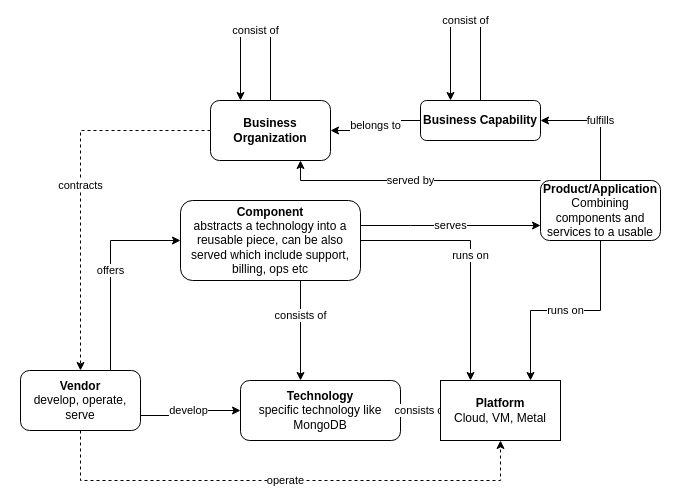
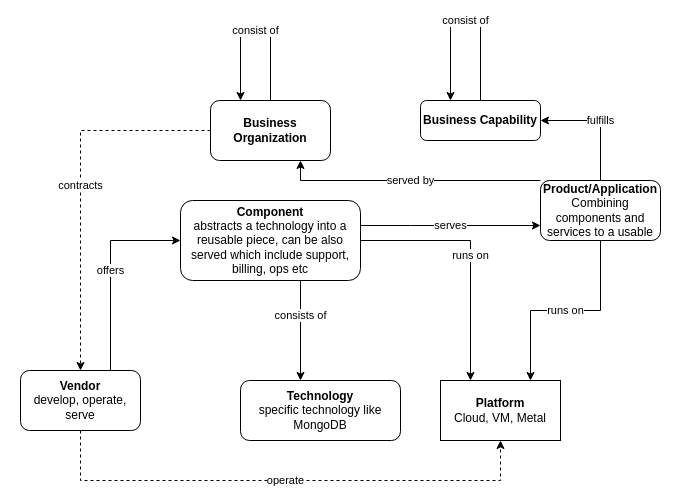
  <mxCell id="0" />
  <mxCell id="1" parent="0" />
  <mxCell id="2" value="&lt;b&gt;Technology&lt;br&gt;&lt;/b&gt;specific technology like MongoDB" style="rounded=1;whiteSpace=wrap;html=1;" parent="1" vertex="1"><mxGeometry x="240" y="380" width="160" height="60" as="geometry" /></mxCell>
  <mxCell id="3" value="consists of" style="edgeStyle=orthogonalEdgeStyle;rounded=0;orthogonalLoop=1;jettySize=auto;html=1;exitX=0.5;exitY=1;exitDx=0;exitDy=0;" parent="1" source="6" target="2" edge="1"><mxGeometry relative="1" as="geometry"><Array as="points"><mxPoint x="300" y="280" /></Array></mxGeometry></mxCell>
  <mxCell id="4" value="serves" style="edgeStyle=orthogonalEdgeStyle;rounded=0;orthogonalLoop=1;jettySize=auto;html=1;entryX=0;entryY=0.75;entryDx=0;entryDy=0;" parent="1" source="6" target="10" edge="1"><mxGeometry relative="1" as="geometry"><Array as="points"><mxPoint x="410" y="225" /><mxPoint x="410" y="225" /></Array></mxGeometry></mxCell>
  <mxCell id="5" value="runs on" style="edgeStyle=orthogonalEdgeStyle;rounded=0;orthogonalLoop=1;jettySize=auto;html=1;entryX=0.25;entryY=0;entryDx=0;entryDy=0;" parent="1" source="6" target="12" edge="1"><mxGeometry relative="1" as="geometry"><Array as="points"><mxPoint x="470" y="240" /></Array></mxGeometry></mxCell>
  <mxCell id="6" value="&lt;b&gt;Component&lt;br&gt;&lt;/b&gt;abstracts a technology into a reusable piece, can be also served which include support, billing, ops etc" style="rounded=1;whiteSpace=wrap;html=1;" parent="1" vertex="1"><mxGeometry x="180" y="200" width="180" height="80" as="geometry" /></mxCell>
  <mxCell id="7" value="runs on" style="edgeStyle=orthogonalEdgeStyle;rounded=0;orthogonalLoop=1;jettySize=auto;html=1;entryX=0.75;entryY=0;entryDx=0;entryDy=0;" parent="1" source="10" target="12" edge="1"><mxGeometry relative="1" as="geometry" /></mxCell>
  <mxCell id="8" value="fulfills" style="edgeStyle=orthogonalEdgeStyle;rounded=0;orthogonalLoop=1;jettySize=auto;html=1;entryX=1;entryY=0.5;entryDx=0;entryDy=0;" parent="1" source="10" target="15" edge="1"><mxGeometry relative="1" as="geometry" /></mxCell>
  <mxCell id="9" value="served by" style="edgeStyle=orthogonalEdgeStyle;rounded=0;orthogonalLoop=1;jettySize=auto;html=1;entryX=0.75;entryY=1;entryDx=0;entryDy=0;" edge="1" parent="1" source="10" target="18"><mxGeometry relative="1" as="geometry"><Array as="points"><mxPoint x="300" y="180" /></Array></mxGeometry></mxCell>
  <mxCell id="10" value="&lt;b&gt;Product/Application&lt;br&gt;&lt;/b&gt;Combining components and services to a usable" style="rounded=1;whiteSpace=wrap;html=1;" parent="1" vertex="1"><mxGeometry x="540" y="180" width="120" height="60" as="geometry" /></mxCell>
- <mxCell id="11" value="consists of" style="edgeStyle=orthogonalEdgeStyle;rounded=0;orthogonalLoop=1;jettySize=auto;html=1;entryX=1;entryY=0.5;entryDx=0;entryDy=0;" parent="1" source="12" target="2" edge="1"><mxGeometry relative="1" as="geometry" /></mxCell>
  <mxCell id="12" value="&lt;b&gt;Platform&lt;br&gt;&lt;/b&gt;Cloud, VM, Metal" style="whiteSpace=wrap;html=1;rounded=0;" parent="1" vertex="1"><mxGeometry x="440" y="380" width="120" height="60" as="geometry" /></mxCell>
  <mxCell id="13" value="consist of" style="edgeStyle=orthogonalEdgeStyle;rounded=0;orthogonalLoop=1;jettySize=auto;html=1;entryX=0.25;entryY=0;entryDx=0;entryDy=0;" parent="1" source="15" target="15" edge="1"><mxGeometry relative="1" as="geometry"><mxPoint x="410" y="80" as="targetPoint" /><Array as="points"><mxPoint x="480" y="20" /><mxPoint x="450" y="20" /></Array></mxGeometry></mxCell>
- <mxCell id="14" value="belongs to" style="edgeStyle=orthogonalEdgeStyle;rounded=0;orthogonalLoop=1;jettySize=auto;html=1;entryX=1;entryY=0.5;entryDx=0;entryDy=0;" parent="1" source="15" target="18" edge="1"><mxGeometry relative="1" as="geometry" /></mxCell>
  <mxCell id="15" value="&lt;b&gt;Business Capability&lt;/b&gt;" style="rounded=1;whiteSpace=wrap;html=1;" parent="1" vertex="1"><mxGeometry x="420" y="100" width="120" height="40" as="geometry" /></mxCell>
  <mxCell id="16" value="consist of" style="edgeStyle=orthogonalEdgeStyle;rounded=0;orthogonalLoop=1;jettySize=auto;html=1;entryX=0.25;entryY=0;entryDx=0;entryDy=0;" parent="1" source="18" target="18" edge="1"><mxGeometry relative="1" as="geometry"><mxPoint x="190" y="40" as="targetPoint" /><Array as="points"><mxPoint x="270" y="30" /><mxPoint x="240" y="30" /></Array></mxGeometry></mxCell>
  <mxCell id="17" value="contracts" style="edgeStyle=orthogonalEdgeStyle;rounded=0;orthogonalLoop=1;jettySize=auto;html=1;dashed=1;" edge="1" parent="1" source="18" target="22"><mxGeometry relative="1" as="geometry" /></mxCell>
  <mxCell id="18" value="&lt;b&gt;Business Organization&lt;/b&gt;" style="rounded=1;whiteSpace=wrap;html=1;" parent="1" vertex="1"><mxGeometry x="210" y="100" width="120" height="60" as="geometry" /></mxCell>
  <mxCell id="19" value="offers" style="edgeStyle=orthogonalEdgeStyle;rounded=0;orthogonalLoop=1;jettySize=auto;html=1;entryX=0;entryY=0.5;entryDx=0;entryDy=0;" parent="1" source="22" target="6" edge="1"><mxGeometry relative="1" as="geometry"><Array as="points"><mxPoint x="110" y="240" /></Array><mxPoint as="offset" /></mxGeometry></mxCell>
- <mxCell id="20" value="develop" style="edgeStyle=orthogonalEdgeStyle;rounded=0;orthogonalLoop=1;jettySize=auto;html=1;entryX=0;entryY=0.5;entryDx=0;entryDy=0;exitX=1;exitY=0.75;exitDx=0;exitDy=0;" parent="1" source="22" target="2" edge="1"><mxGeometry relative="1" as="geometry"><Array as="points"><mxPoint x="180" y="415" /><mxPoint x="180" y="410" /></Array></mxGeometry></mxCell>
  <mxCell id="21" value="operate" style="edgeStyle=orthogonalEdgeStyle;rounded=0;orthogonalLoop=1;jettySize=auto;html=1;entryX=0.5;entryY=1;entryDx=0;entryDy=0;dashed=1;" parent="1" source="22" target="12" edge="1"><mxGeometry relative="1" as="geometry"><Array as="points"><mxPoint x="80" y="480" /><mxPoint x="500" y="480" /></Array></mxGeometry></mxCell>
  <mxCell id="22" value="&lt;b&gt;Vendor&lt;br&gt;&lt;/b&gt;develop, operate, serve" style="rounded=1;whiteSpace=wrap;html=1;" parent="1" vertex="1"><mxGeometry y="370" width="120" height="60" as="geometry" x="20" /></mxCell>
